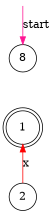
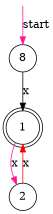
  digraph {
    rankdir=TB
    node [shape=circle]
    edge [color=deeppink]
    __start [shape=point style=invis]
    n2 [label=8]
    1 [shape=doublecircle]
    2
    __start -> n2 [label=start]
+   n2 -> 1 [color=black label=x]
+   1 -> 2 [label=x]
    2 -> 1 [color=red label=x]
  }
